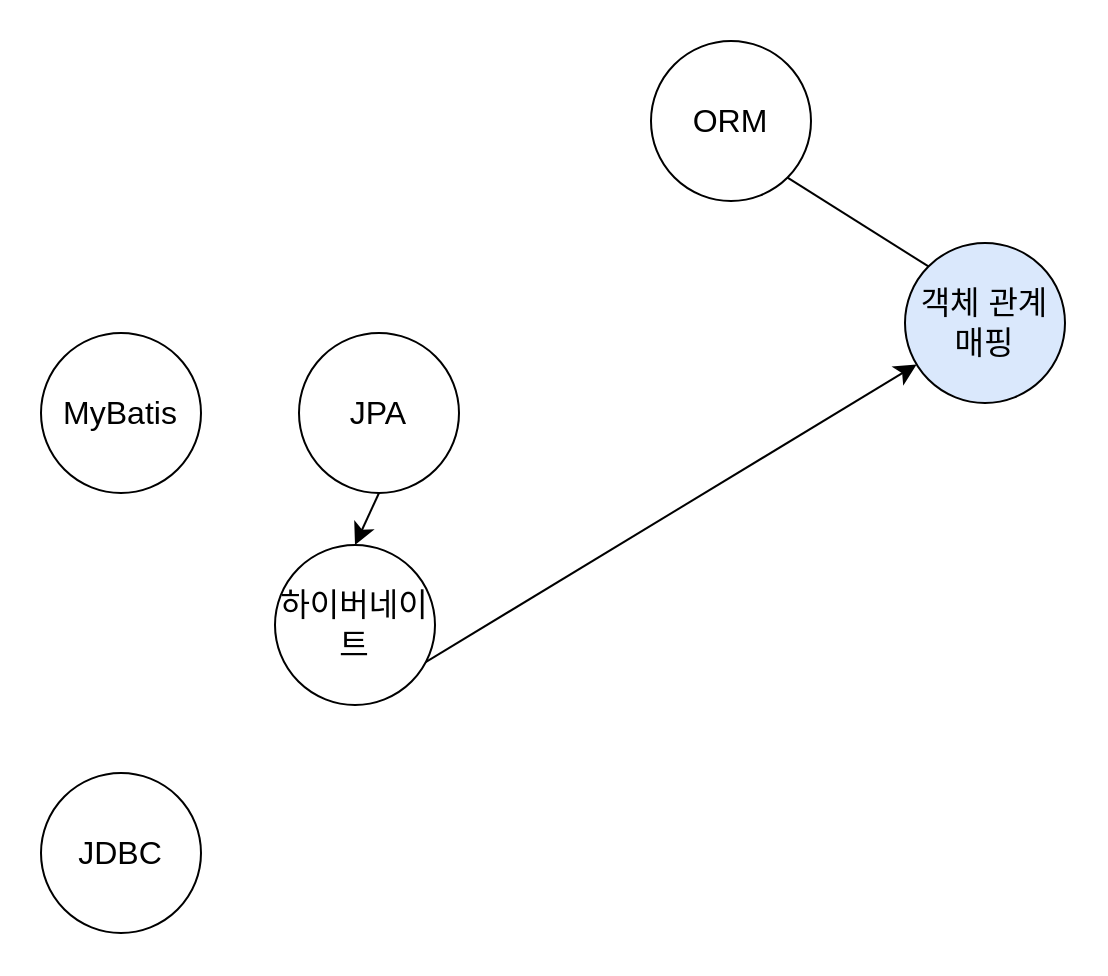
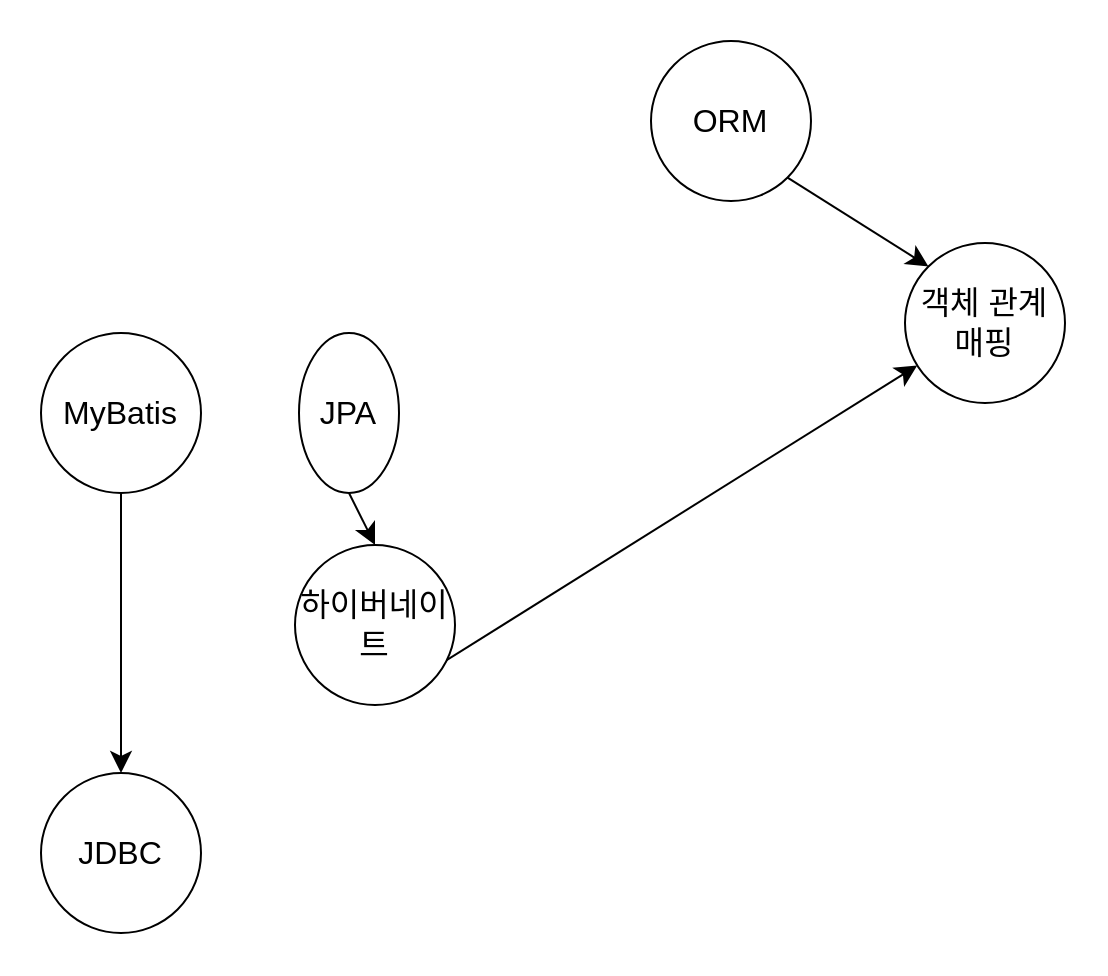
  <mxCell id="0" />
  <mxCell id="1" parent="0" />
+ <mxCell id="2" style="edgeStyle=none;curved=1;rounded=0;orthogonalLoop=1;jettySize=auto;html=1;exitX=0.5;exitY=1;exitDx=0;exitDy=0;fontSize=12;startSize=8;endSize=8;" edge="1" parent="1" source="3" target="6"><mxGeometry relative="1" as="geometry" /></mxCell>
  <mxCell id="3" value="MyBatis" style="ellipse;whiteSpace=wrap;html=1;fontSize=16;" vertex="1" parent="1"><mxGeometry x="20" y="166" width="80" height="80" as="geometry" /></mxCell>
  <mxCell id="4" style="edgeStyle=none;curved=1;rounded=0;orthogonalLoop=1;jettySize=auto;html=1;exitX=0.5;exitY=1;exitDx=0;exitDy=0;entryX=0.5;entryY=0;entryDx=0;entryDy=0;fontSize=12;startSize=8;endSize=8;" edge="1" parent="1" source="5" target="11"><mxGeometry relative="1" as="geometry" /></mxCell>
- <mxCell id="5" value="JPA" style="ellipse;whiteSpace=wrap;html=1;fontSize=16;" vertex="1" parent="1"><mxGeometry x="149" y="166" width="80" height="80" as="geometry" /></mxCell>
+ <mxCell id="5" value="JPA" style="ellipse;whiteSpace=wrap;html=1;fontSize=16;" vertex="1" parent="1"><mxGeometry x="149" y="166" width="50" height="80" as="geometry" /></mxCell>
  <mxCell id="6" value="JDBC" style="ellipse;whiteSpace=wrap;html=1;fontSize=16;" vertex="1" parent="1"><mxGeometry x="20" y="386" width="80" height="80" as="geometry" /></mxCell>
- <mxCell id="7" style="edgeStyle=none;curved=1;rounded=0;orthogonalLoop=1;jettySize=auto;html=1;exitX=1;exitY=1;exitDx=0;exitDy=0;entryX=0;entryY=0;entryDx=0;entryDy=0;fontSize=12;startSize=8;endSize=8;endArrow=none;" edge="1" parent="1" source="8" target="9"><mxGeometry relative="1" as="geometry" /></mxCell>
+ <mxCell id="7" style="edgeStyle=none;curved=1;rounded=0;orthogonalLoop=1;jettySize=auto;html=1;exitX=1;exitY=1;exitDx=0;exitDy=0;entryX=0;entryY=0;entryDx=0;entryDy=0;fontSize=12;startSize=8;endSize=8;" edge="1" parent="1" source="8" target="9"><mxGeometry relative="1" as="geometry" /></mxCell>
  <mxCell id="8" value="ORM" style="ellipse;whiteSpace=wrap;html=1;fontSize=16;" vertex="1" parent="1"><mxGeometry x="325" y="20" width="80" height="80" as="geometry" /></mxCell>
- <mxCell id="9" value="객체 관계 매핑" style="ellipse;whiteSpace=wrap;html=1;fontSize=16;fillColor=#dae8fc;" vertex="1" parent="1"><mxGeometry x="452" y="121" width="80" height="80" as="geometry" /></mxCell>
+ <mxCell id="9" value="객체 관계 매핑" style="ellipse;whiteSpace=wrap;html=1;fontSize=16;" vertex="1" parent="1"><mxGeometry x="452" y="121" width="80" height="80" as="geometry" /></mxCell>
  <mxCell id="10" style="edgeStyle=none;curved=1;rounded=0;orthogonalLoop=1;jettySize=auto;html=1;exitX=0.5;exitY=1;exitDx=0;exitDy=0;fontSize=12;startSize=8;endSize=8;" edge="1" parent="1" source="11" target="9"><mxGeometry relative="1" as="geometry" /></mxCell>
- <mxCell id="11" value="하이버네이트" style="ellipse;whiteSpace=wrap;html=1;fontSize=16;" vertex="1" parent="1"><mxGeometry x="137" y="272" width="80" height="80" as="geometry" /></mxCell>
+ <mxCell id="11" value="하이버네이트" style="ellipse;whiteSpace=wrap;html=1;fontSize=16;" vertex="1" parent="1"><mxGeometry x="147" y="272" width="80" height="80" as="geometry" /></mxCell>
